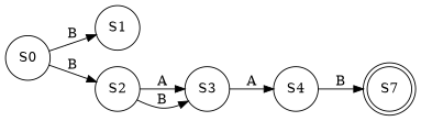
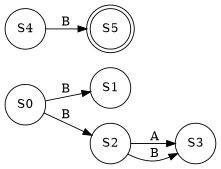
  digraph {
    rankdir=LR
    node [shape=circle]
    n1 [label=S0]
    n2 [label=S1]
    n3 [label=S2]
    n4 [label=S3]
    n5 [label=S4]
-   n6 [label=S7 shape=doublecircle]
+   n6 [label=S5 shape=doublecircle]
    n1 -> n2 [label=B]
    n1 -> n3 [label=B]
    n3 -> n4 [label=A]
    n3 -> n4 [label=B]
-   n4 -> n5 [label=A]
    n5 -> n6 [label=B]
  }
